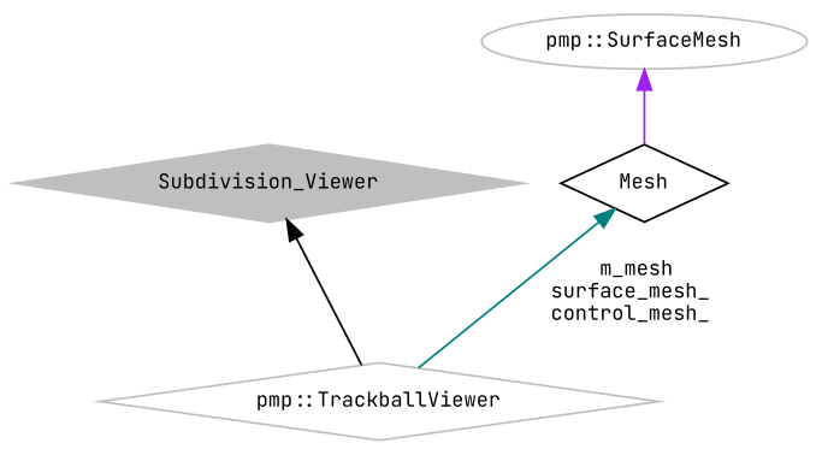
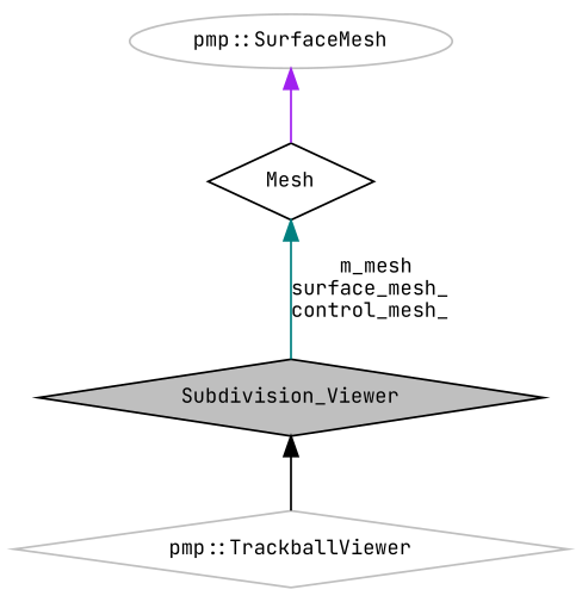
  digraph {
    fontname="JetBrains Mono"
    node [color=black fillcolor=white fontname="JetBrains Mono" fontsize=10 shape=diamond style=filled]
    edge [dir=back fontname="JetBrains Mono" fontsize=10 labelfontname=Helvetica labelfontsize=10 style=solid]
-   n1 [color=grey75 fillcolor=grey75 fontcolor=black height=0.2 label=Subdivision_Viewer width=0.4]
+   n1 [fillcolor=grey75 fontcolor=black height=0.2 label=Subdivision_Viewer width=0.4]
    n2 [color=grey75 height=0.2 label="pmp::TrackballViewer" width=0.4]
    n3 [height=0.2 label=Mesh width=0.4]
    n4 [color=grey75 height=0.2 label="pmp::SurfaceMesh" shape=ellipse width=0.4]
    n1 -> n2 [color=black]
-   n3 -> n2 [color=teal label=" m_mesh\nsurface_mesh_\ncontrol_mesh_"]
+   n3 -> n1 [color=teal label=" m_mesh\nsurface_mesh_\ncontrol_mesh_"]
    n4 -> n3 [color=purple]
  }
